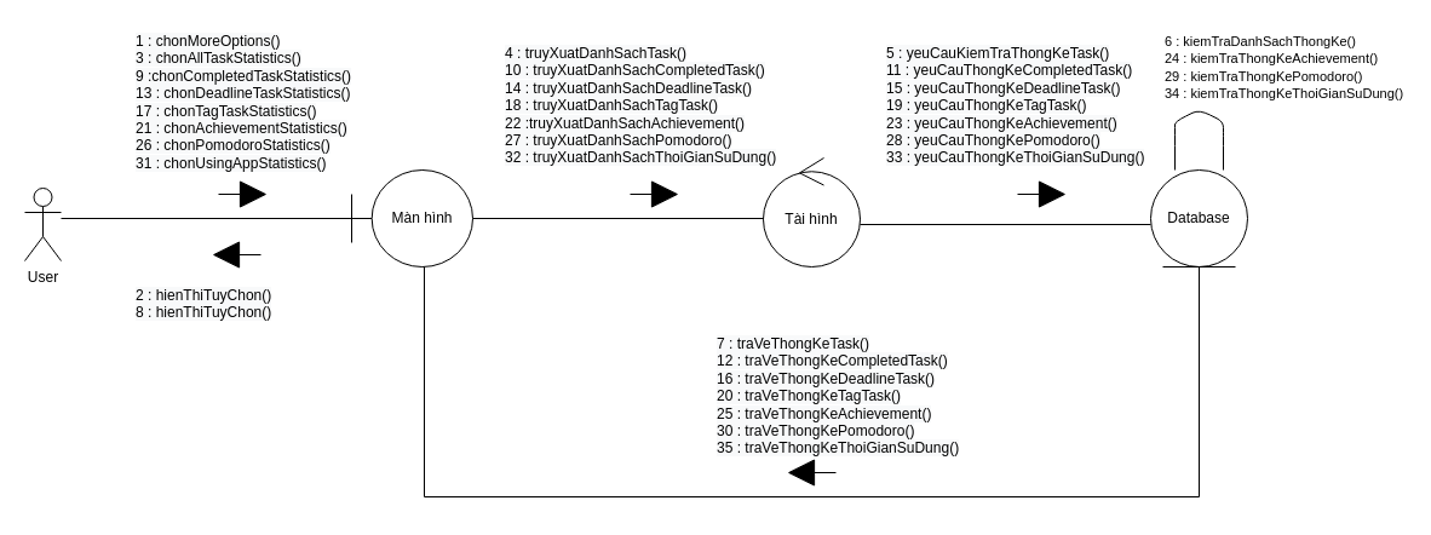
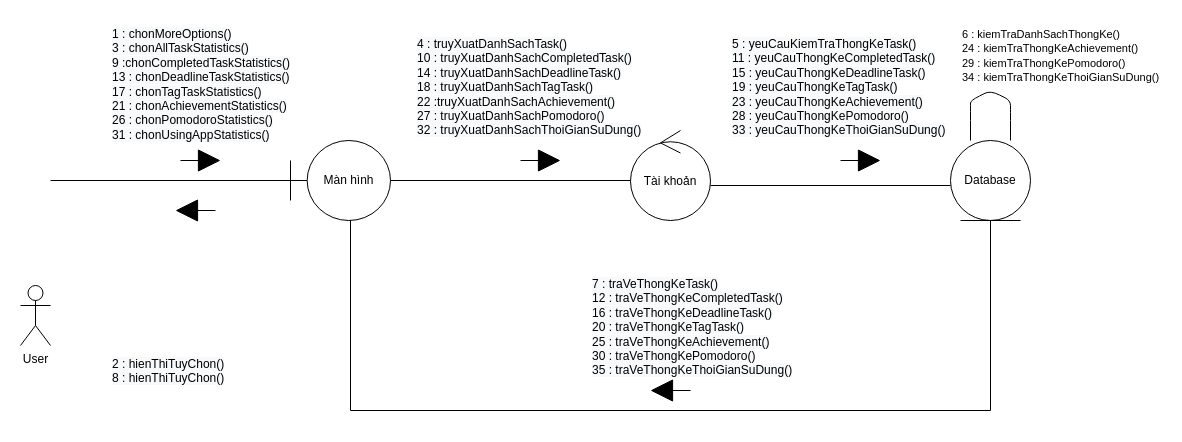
  <mxCell id="0" />
  <mxCell id="1" parent="0" />
- <mxCell id="2" value="User&lt;br&gt;" style="shape=umlActor;verticalLabelPosition=bottom;verticalAlign=top;html=1;" parent="1" vertex="1"><mxGeometry x="20" y="155" width="30" height="60" as="geometry" /></mxCell>
+ <mxCell id="2" value="User&lt;br&gt;" style="shape=umlActor;verticalLabelPosition=bottom;verticalAlign=top;html=1;" parent="1" vertex="1"><mxGeometry x="20" y="285" width="30" height="60" as="geometry" /></mxCell>
  <mxCell id="3" value="Màn hình" style="shape=umlBoundary;whiteSpace=wrap;html=1;" parent="1" vertex="1"><mxGeometry x="290" y="140" width="100" height="80" as="geometry" /></mxCell>
  <mxCell id="4" value="Database" style="ellipse;shape=umlEntity;whiteSpace=wrap;html=1;" parent="1" vertex="1"><mxGeometry x="950" y="140" width="80" height="80" as="geometry" /></mxCell>
- <mxCell id="5" value="Tài hình" style="ellipse;shape=umlControl;whiteSpace=wrap;html=1;" parent="1" vertex="1"><mxGeometry x="630" y="130" width="80" height="90" as="geometry" /></mxCell>
+ <mxCell id="5" value="Tài khoản" style="ellipse;shape=umlControl;whiteSpace=wrap;html=1;" parent="1" vertex="1"><mxGeometry x="630" y="130" width="80" height="90" as="geometry" /></mxCell>
  <mxCell id="6" value="" style="html=1;verticalAlign=bottom;endArrow=block;startSize=7;endSize=20;endFill=1;sourcePerimeterSpacing=2;" parent="1" edge="1"><mxGeometry x="0.25" y="70" width="80" relative="1" as="geometry"><mxPoint x="180" y="160" as="sourcePoint" /><mxPoint x="220" y="160" as="targetPoint" /><mxPoint as="offset" /></mxGeometry></mxCell>
  <mxCell id="7" value="" style="endArrow=none;html=1;" parent="1" edge="1"><mxGeometry width="50" height="50" relative="1" as="geometry"><mxPoint x="970" y="140" as="sourcePoint" /><mxPoint x="1010" y="140" as="targetPoint" /><Array as="points"><mxPoint x="970" y="110" /><mxPoint x="970" y="100" /><mxPoint x="990" y="90" /><mxPoint x="1010" y="100" /><mxPoint x="1010" y="110" /></Array></mxGeometry></mxCell>
  <mxCell id="8" value="" style="line;strokeWidth=1;rotatable=0;dashed=0;labelPosition=right;align=left;verticalAlign=middle;spacingTop=0;spacingLeft=6;points=[];portConstraint=eastwest;" parent="1" vertex="1"><mxGeometry x="50" y="175" width="240" height="10" as="geometry" /></mxCell>
  <mxCell id="9" value="" style="line;strokeWidth=1;rotatable=0;dashed=0;labelPosition=right;align=left;verticalAlign=middle;spacingTop=0;spacingLeft=6;points=[];portConstraint=eastwest;" parent="1" vertex="1"><mxGeometry x="390" y="175" width="240" height="10" as="geometry" /></mxCell>
  <mxCell id="10" value="" style="html=1;verticalAlign=bottom;endArrow=block;startSize=7;endSize=20;endFill=1;sourcePerimeterSpacing=2;" parent="1" edge="1"><mxGeometry x="0.25" y="70" width="80" relative="1" as="geometry"><mxPoint x="520" y="160" as="sourcePoint" /><mxPoint x="560" y="160" as="targetPoint" /><mxPoint as="offset" /></mxGeometry></mxCell>
  <mxCell id="11" value="" style="line;strokeWidth=1;rotatable=0;dashed=0;labelPosition=right;align=left;verticalAlign=middle;spacingTop=0;spacingLeft=6;points=[];portConstraint=eastwest;" parent="1" vertex="1"><mxGeometry x="710" y="180" width="240" height="10" as="geometry" /></mxCell>
  <mxCell id="12" value="" style="html=1;verticalAlign=bottom;endArrow=block;startSize=7;endSize=20;endFill=1;sourcePerimeterSpacing=2;" parent="1" edge="1"><mxGeometry x="0.25" y="70" width="80" relative="1" as="geometry"><mxPoint x="840" y="160" as="sourcePoint" /><mxPoint x="880" y="160" as="targetPoint" /><mxPoint as="offset" /></mxGeometry></mxCell>
  <mxCell id="13" value="" style="html=1;verticalAlign=bottom;endArrow=block;startSize=7;endSize=20;endFill=1;sourcePerimeterSpacing=2;" parent="1" edge="1"><mxGeometry x="0.25" y="70" width="80" relative="1" as="geometry"><mxPoint x="215" y="210" as="sourcePoint" /><mxPoint x="175" y="210" as="targetPoint" /><mxPoint as="offset" /></mxGeometry></mxCell>
  <mxCell id="14" value="&lt;span style=&quot;color: rgba(0 , 0 , 0 , 0) ; font-family: monospace ; font-size: 0px&quot;&gt;%3CmxGraphModel%3E%3Croot%3E%3CmxCell%20id%3D%220%22%2F%3E%3CmxCell%20id%3D%221%22%20parent%3D%220%22%2F%3E%3CmxCell%20id%3D%222%22%20value%3D%22%22%20style%3D%22html%3D1%3BverticalAlign%3Dbottom%3BendArrow%3Dblock%3BstartSize%3D7%3BendSize%3D20%3BendFill%3D1%3BsourcePerimeterSpacing%3D2%3B%22%20edge%3D%221%22%20parent%3D%221%22%3E%3CmxGeometry%20x%3D%220.25%22%20y%3D%2270%22%20width%3D%2280%22%20relative%3D%221%22%20as%3D%22geometry%22%3E%3CmxPoint%20x%3D%22190%22%20y%3D%22180%22%20as%3D%22sourcePoint%22%2F%3E%3CmxPoint%20x%3D%22230%22%20y%3D%22180%22%20as%3D%22targetPoint%22%2F%3E%3CmxPoint%20as%3D%22offset%22%2F%3E%3C%2FmxGeometry%3E%3C%2FmxCell%3E%3C%2Froot%3E%3C%2FmxGraphModel%3E&lt;/span&gt;&lt;span style=&quot;color: rgba(0 , 0 , 0 , 0) ; font-family: monospace ; font-size: 0px&quot;&gt;%3CmxGraphModel%3E%3Croot%3E%3CmxCell%20id%3D%220%22%2F%3E%3CmxCell%20id%3D%221%22%20parent%3D%220%22%2F%3E%3CmxCell%20id%3D%222%22%20value%3D%22%22%20style%3D%22html%3D1%3BverticalAlign%3Dbottom%3BendArrow%3Dblock%3BstartSize%3D7%3BendSize%3D20%3BendFill%3D1%3BsourcePerimeterSpacing%3D2%3B%22%20edge%3D%221%22%20parent%3D%221%22%3E%3CmxGeometry%20x%3D%220.25%22%20y%3D%2270%22%20width%3D%2280%22%20relative%3D%221%22%20as%3D%22geometry%22%3E%3CmxPoint%20x%3D%22190%22%20y%3D%22180%22%20as%3D%22sourcePoint%22%2F%3E%3CmxPoint%20x%3D%22230%22%20y%3D%22180%22%20as%3D%22targetPoint%22%2F%3E%3CmxPoint%20as%3D%22offset%22%2F%3E%3C%2FmxGeometry%3E%3C%2FmxCell%3E%3C%2Froot%3E%3C%2FmxGraphModel%3E&lt;/span&gt;" style="text;html=1;align=center;verticalAlign=middle;resizable=0;points=[];autosize=1;" parent="1" vertex="1"><mxGeometry x="150" y="280" width="20" height="20" as="geometry" /></mxCell>
  <mxCell id="15" value="" style="line;strokeWidth=1;rotatable=0;dashed=0;labelPosition=right;align=left;verticalAlign=middle;spacingTop=0;spacingLeft=6;points=[];portConstraint=eastwest;" parent="1" vertex="1"><mxGeometry x="350" y="400" width="640" height="20" as="geometry" /></mxCell>
  <mxCell id="16" value="" style="endArrow=none;html=1;strokeColor=#000000;entryX=0.5;entryY=1;entryDx=0;entryDy=0;exitX=1;exitY=0.5;exitDx=0;exitDy=0;exitPerimeter=0;" parent="1" source="15" target="4" edge="1"><mxGeometry width="50" height="50" relative="1" as="geometry"><mxPoint x="990" y="340" as="sourcePoint" /><mxPoint x="990" y="260" as="targetPoint" /></mxGeometry></mxCell>
  <mxCell id="17" value="" style="endArrow=none;html=1;strokeColor=#000000;entryX=0.5;entryY=1;entryDx=0;entryDy=0;exitX=0;exitY=0.5;exitDx=0;exitDy=0;exitPerimeter=0;" parent="1" source="15" edge="1"><mxGeometry width="50" height="50" relative="1" as="geometry"><mxPoint x="350" y="340" as="sourcePoint" /><mxPoint x="350" y="220" as="targetPoint" /></mxGeometry></mxCell>
  <mxCell id="18" value="" style="html=1;verticalAlign=bottom;endArrow=block;startSize=7;endSize=20;endFill=1;sourcePerimeterSpacing=2;" parent="1" edge="1"><mxGeometry x="0.25" y="70" width="80" relative="1" as="geometry"><mxPoint x="690" y="390" as="sourcePoint" /><mxPoint x="650" y="390" as="targetPoint" /><mxPoint as="offset" /></mxGeometry></mxCell>
  <mxCell id="19" value="&lt;span style=&quot;color: rgb(0 , 0 , 0) ; font-family: &amp;#34;helvetica&amp;#34; ; font-size: 12px ; font-style: normal ; font-weight: 400 ; letter-spacing: normal ; text-align: center ; text-indent: 0px ; text-transform: none ; word-spacing: 0px ; background-color: rgb(248 , 249 , 250) ; display: inline ; float: none&quot;&gt;1 : chonMoreOptions()&lt;br&gt;&lt;span style=&quot;font-family: &amp;#34;helvetica&amp;#34;&quot;&gt;3 : chonAllTaskStatistics()&lt;br&gt;&lt;/span&gt;&lt;span style=&quot;font-family: &amp;#34;helvetica&amp;#34;&quot;&gt;9 :chonCompletedTaskStatistics()&lt;br&gt;&lt;/span&gt;&lt;span style=&quot;font-family: &amp;#34;helvetica&amp;#34;&quot;&gt;13 : chonDeadlineTaskStatistics()&lt;br&gt;&lt;/span&gt;&lt;span style=&quot;font-family: &amp;#34;helvetica&amp;#34;&quot;&gt;17 : chonTagTaskStatistics()&lt;br&gt;&lt;/span&gt;&lt;span style=&quot;font-family: &amp;#34;helvetica&amp;#34;&quot;&gt;21 : chonAchievementStatistics()&lt;br&gt;&lt;/span&gt;&lt;span style=&quot;font-family: &amp;#34;helvetica&amp;#34;&quot;&gt;26 : chonPomodoroStatistics()&lt;br&gt;&lt;/span&gt;&lt;span style=&quot;font-family: &amp;#34;helvetica&amp;#34;&quot;&gt;31 : chonUsingAppStatistics()&lt;/span&gt;&lt;br&gt;&lt;/span&gt;" style="text;whiteSpace=wrap;html=1;" parent="1" vertex="1"><mxGeometry x="110" y="20" width="190" height="120" as="geometry" /></mxCell>
- <mxCell id="20" value="&lt;span style=&quot;color: rgb(0 , 0 , 0) ; font-family: &amp;#34;helvetica&amp;#34; ; font-size: 12px ; font-style: normal ; font-weight: 400 ; letter-spacing: normal ; text-align: center ; text-indent: 0px ; text-transform: none ; word-spacing: 0px ; background-color: rgb(248 , 249 , 250) ; display: inline ; float: none&quot;&gt;2 : hienThiTuyChon()&lt;br&gt;&lt;span style=&quot;font-family: &amp;#34;helvetica&amp;#34;&quot;&gt;8 : hienThiTuyChon()&lt;/span&gt;&lt;br&gt;&lt;/span&gt;" style="text;whiteSpace=wrap;html=1;" parent="1" vertex="1"><mxGeometry x="110" y="230" width="140" height="30" as="geometry" /></mxCell>
+ <mxCell id="20" value="&lt;span style=&quot;color: rgb(0 , 0 , 0) ; font-family: &amp;#34;helvetica&amp;#34; ; font-size: 12px ; font-style: normal ; font-weight: 400 ; letter-spacing: normal ; text-align: center ; text-indent: 0px ; text-transform: none ; word-spacing: 0px ; background-color: rgb(248 , 249 , 250) ; display: inline ; float: none&quot;&gt;2 : hienThiTuyChon()&lt;br&gt;&lt;span style=&quot;font-family: &amp;#34;helvetica&amp;#34;&quot;&gt;8 : hienThiTuyChon()&lt;/span&gt;&lt;br&gt;&lt;/span&gt;" style="text;whiteSpace=wrap;html=1;" parent="1" vertex="1"><mxGeometry x="110" y="350" width="140" height="30" as="geometry" /></mxCell>
  <mxCell id="21" value="&lt;span style=&quot;color: rgb(0 , 0 , 0) ; font-family: &amp;#34;helvetica&amp;#34; ; font-size: 12px ; font-style: normal ; font-weight: 400 ; letter-spacing: normal ; text-align: center ; text-indent: 0px ; text-transform: none ; word-spacing: 0px ; background-color: rgb(248 , 249 , 250) ; display: inline ; float: none&quot;&gt;4 : truyXuatDanhSachTask()&lt;br&gt;&lt;span&gt;10 : truyXuatDanhSachCompletedTask()&lt;br&gt;&lt;/span&gt;&lt;span&gt;14 : truyXuatDanhSachDeadlineTask()&lt;br&gt;&lt;/span&gt;&lt;span&gt;18 : truyXuatDanhSachTagTask()&lt;br&gt;&lt;/span&gt;&lt;span&gt;22 :truyXuatDanhSachAchievement()&lt;br&gt;&lt;/span&gt;&lt;span&gt;27 : truyXuatDanhSachPomodoro()&lt;br&gt;&lt;/span&gt;&lt;span&gt;32 : truyXuatDanhSachThoiGianSuDung()&lt;/span&gt;&lt;br&gt;&lt;/span&gt;" style="text;whiteSpace=wrap;html=1;" parent="1" vertex="1"><mxGeometry x="415" y="30" width="235" height="110" as="geometry" /></mxCell>
  <mxCell id="22" value="&lt;span style=&quot;color: rgb(0 , 0 , 0) ; font-family: &amp;#34;helvetica&amp;#34; ; font-size: 12px ; font-style: normal ; font-weight: 400 ; letter-spacing: normal ; text-align: center ; text-indent: 0px ; text-transform: none ; word-spacing: 0px ; background-color: rgb(248 , 249 , 250) ; display: inline ; float: none&quot;&gt;5 : yeuCauKiemTraThongKeTask()&lt;br&gt;&lt;span style=&quot;font-family: &amp;#34;helvetica&amp;#34;&quot;&gt;11 : yeuCauThongKeCompletedTask()&lt;br&gt;&lt;/span&gt;&lt;span style=&quot;font-family: &amp;#34;helvetica&amp;#34;&quot;&gt;15 : yeuCauThongKeDeadlineTask()&lt;br&gt;&lt;/span&gt;19 : yeuCauThongKeTagTask()&lt;br&gt;&lt;span&gt;23 : yeuCauThongKeAchievement()&lt;br&gt;&lt;/span&gt;&lt;span&gt;28 : yeuCauThongKePomodoro()&lt;br&gt;&lt;/span&gt;&lt;span&gt;33 : yeuCauThongKeThoiGianSuDung()&lt;/span&gt;&lt;br&gt;&lt;/span&gt;" style="text;whiteSpace=wrap;html=1;" parent="1" vertex="1"><mxGeometry x="730" y="30" width="220" height="110" as="geometry" /></mxCell>
  <mxCell id="23" value="&lt;span style=&quot;color: rgb(0 , 0 , 0) ; font-family: &amp;#34;helvetica&amp;#34; ; font-size: 11px ; font-style: normal ; font-weight: 400 ; letter-spacing: normal ; text-align: left ; text-indent: 0px ; text-transform: none ; word-spacing: 0px ; background-color: rgb(255 , 255 , 255) ; display: inline ; float: none&quot;&gt;6 : kiemTraDanhSachThongKe()&lt;br&gt;&lt;span style=&quot;font-family: &amp;#34;helvetica&amp;#34;&quot;&gt;24 : kiemTraThongKeAchievement()&lt;br&gt;&lt;/span&gt;&lt;span style=&quot;font-family: &amp;#34;helvetica&amp;#34;&quot;&gt;29 : kiemTraThongKePomodoro()&lt;br&gt;&lt;/span&gt;&lt;span style=&quot;font-family: &amp;#34;helvetica&amp;#34;&quot;&gt;34 : kiemTraThongKeThoiGianSuDung()&lt;/span&gt;&lt;br&gt;&lt;/span&gt;" style="text;whiteSpace=wrap;html=1;" parent="1" vertex="1"><mxGeometry x="960" y="20" width="200" height="70" as="geometry" /></mxCell>
  <mxCell id="24" value="&lt;span style=&quot;color: rgb(0 , 0 , 0) ; font-family: &amp;#34;helvetica&amp;#34; ; font-size: 12px ; font-style: normal ; font-weight: 400 ; letter-spacing: normal ; text-align: center ; text-indent: 0px ; text-transform: none ; word-spacing: 0px ; background-color: rgb(248 , 249 , 250) ; display: inline ; float: none&quot;&gt;7 : traVeThongKeTask()&lt;br&gt;&lt;span style=&quot;font-family: &amp;#34;helvetica&amp;#34;&quot;&gt;12 : traVeThongKeCompletedTask()&lt;br&gt;&lt;/span&gt;&lt;span style=&quot;font-family: &amp;#34;helvetica&amp;#34;&quot;&gt;16 : traVeThongKeDeadlineTask()&lt;br&gt;&lt;/span&gt;&lt;span style=&quot;font-family: &amp;#34;helvetica&amp;#34;&quot;&gt;20 : traVeThongKeTagTask()&lt;br&gt;&lt;/span&gt;25 : traVeThongKeAchievement()&lt;br&gt;&lt;span&gt;30 : traVeThongKePomodoro()&lt;br&gt;&lt;/span&gt;&lt;span&gt;35 : traVeThongKeThoiGianSuDung()&lt;/span&gt;&lt;br&gt;&lt;/span&gt;" style="text;whiteSpace=wrap;html=1;" parent="1" vertex="1"><mxGeometry x="590" y="270" width="210" height="110" as="geometry" /></mxCell>
